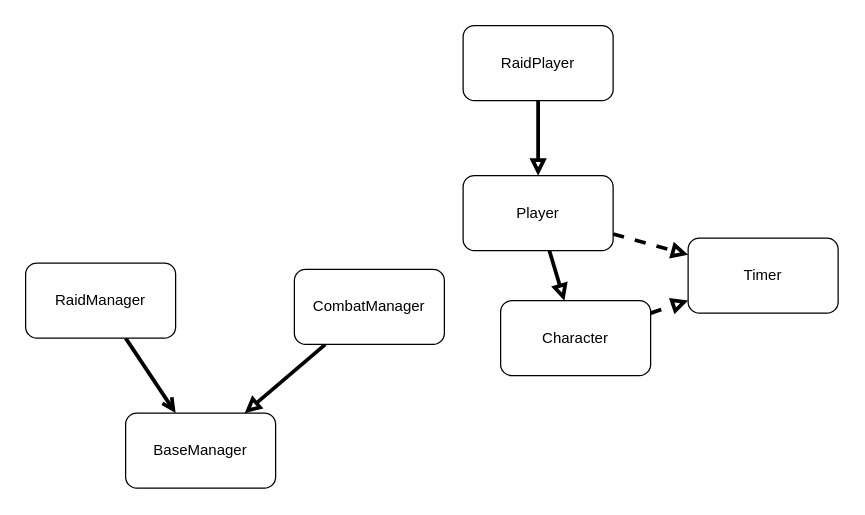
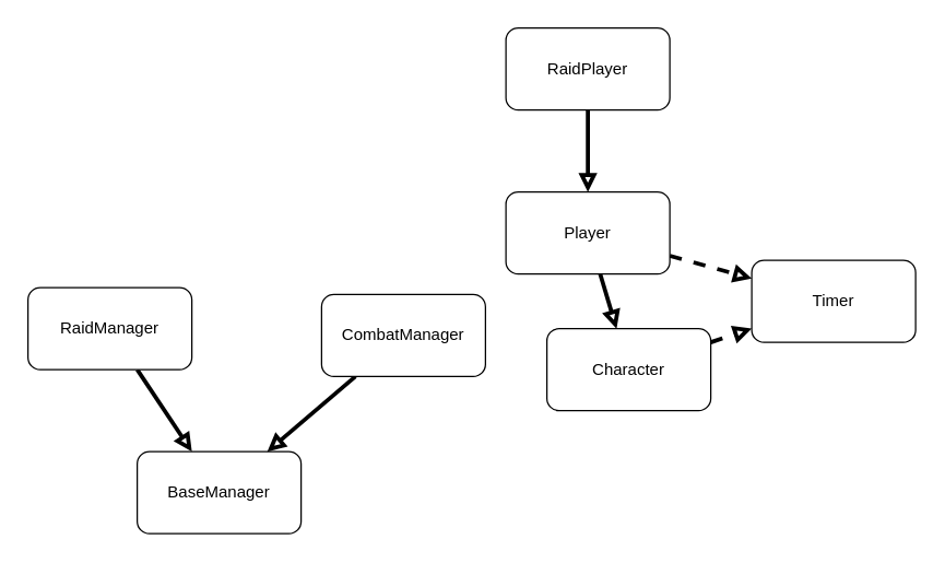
  <mxCell id="0" />
  <mxCell id="1" parent="0" />
  <mxCell id="2" style="edgeStyle=none;html=1;endArrow=block;endFill=0;strokeWidth=3;" edge="1" parent="1" source="4" target="6"><mxGeometry relative="1" as="geometry" /></mxCell>
  <mxCell id="3" style="edgeStyle=none;html=1;dashed=1;strokeWidth=3;endArrow=block;endFill=0;" edge="1" parent="1" source="4" target="14"><mxGeometry relative="1" as="geometry" /></mxCell>
  <mxCell id="4" value="Player" style="rounded=1;whiteSpace=wrap;html=1;" vertex="1" parent="1"><mxGeometry x="370" y="140" width="120" height="60" as="geometry" /></mxCell>
  <mxCell id="5" style="edgeStyle=none;html=1;strokeWidth=3;endArrow=block;endFill=0;dashed=1;" edge="1" parent="1" source="6" target="14"><mxGeometry relative="1" as="geometry" /></mxCell>
  <mxCell id="6" value="Character" style="rounded=1;whiteSpace=wrap;html=1;" vertex="1" parent="1"><mxGeometry x="400" y="240" width="120" height="60" as="geometry" /></mxCell>
  <mxCell id="7" style="edgeStyle=none;html=1;endArrow=block;endFill=0;strokeWidth=3;" edge="1" parent="1" source="8" target="4"><mxGeometry relative="1" as="geometry" /></mxCell>
  <mxCell id="8" value="RaidPlayer" style="rounded=1;whiteSpace=wrap;html=1;" vertex="1" parent="1"><mxGeometry x="370" y="20" width="120" height="60" as="geometry" /></mxCell>
  <mxCell id="9" value="BaseManager" style="rounded=1;whiteSpace=wrap;html=1;" vertex="1" parent="1"><mxGeometry x="100" y="330" width="120" height="60" as="geometry" /></mxCell>
  <mxCell id="10" style="edgeStyle=none;html=1;endArrow=block;endFill=0;strokeWidth=3;" edge="1" parent="1" source="11" target="9"><mxGeometry relative="1" as="geometry" /></mxCell>
  <mxCell id="11" value="CombatManager" style="rounded=1;whiteSpace=wrap;html=1;" vertex="1" parent="1"><mxGeometry x="235" y="215" width="120" height="60" as="geometry" /></mxCell>
- <mxCell id="12" style="edgeStyle=none;html=1;strokeWidth=3;endArrow=open;endFill=0;" edge="1" parent="1" source="13" target="9"><mxGeometry relative="1" as="geometry" /></mxCell>
+ <mxCell id="12" style="edgeStyle=none;html=1;strokeWidth=3;endArrow=block;endFill=0;" edge="1" parent="1" source="13" target="9"><mxGeometry relative="1" as="geometry" /></mxCell>
  <mxCell id="13" value="RaidManager" style="rounded=1;whiteSpace=wrap;html=1;" vertex="1" parent="1"><mxGeometry x="20" y="210" width="120" height="60" as="geometry" /></mxCell>
  <mxCell id="14" value="Timer" style="rounded=1;whiteSpace=wrap;html=1;" vertex="1" parent="1"><mxGeometry x="550" y="190" width="120" height="60" as="geometry" /></mxCell>
